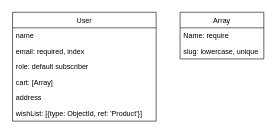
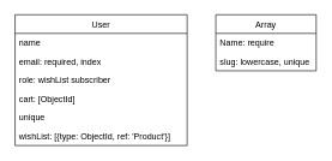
  <mxCell id="0" />
  <mxCell id="1" parent="0" />
  <mxCell id="2" value="User" style="swimlane;fontStyle=0;childLayout=stackLayout;horizontal=1;startSize=26;horizontalStack=0;resizeParent=1;resizeParentMax=0;resizeLast=0;collapsible=1;marginBottom=0;" vertex="1" parent="1"><mxGeometry x="20" y="20" width="240" height="182" as="geometry" /></mxCell>
  <mxCell id="3" value="name" style="text;strokeColor=none;fillColor=none;align=left;verticalAlign=top;spacingLeft=4;spacingRight=4;overflow=hidden;rotatable=0;points=[[0,0.5],[1,0.5]];portConstraint=eastwest;" vertex="1" parent="2"><mxGeometry y="26" width="240" height="26" as="geometry" /></mxCell>
  <mxCell id="4" value="email: required, index" style="text;strokeColor=none;fillColor=none;align=left;verticalAlign=top;spacingLeft=4;spacingRight=4;overflow=hidden;rotatable=0;points=[[0,0.5],[1,0.5]];portConstraint=eastwest;" vertex="1" parent="2"><mxGeometry y="52" width="240" height="26" as="geometry" /></mxCell>
- <mxCell id="5" value="role: default subscriber" style="text;strokeColor=none;fillColor=none;align=left;verticalAlign=top;spacingLeft=4;spacingRight=4;overflow=hidden;rotatable=0;points=[[0,0.5],[1,0.5]];portConstraint=eastwest;" vertex="1" parent="2"><mxGeometry y="78" width="240" height="26" as="geometry" /></mxCell>
- <mxCell id="6" value="cart: [Array]" style="text;strokeColor=none;fillColor=none;align=left;verticalAlign=top;spacingLeft=4;spacingRight=4;overflow=hidden;rotatable=0;points=[[0,0.5],[1,0.5]];portConstraint=eastwest;" vertex="1" parent="2"><mxGeometry y="104" width="240" height="26" as="geometry" /></mxCell>
- <mxCell id="7" value="address" style="text;strokeColor=none;fillColor=none;align=left;verticalAlign=top;spacingLeft=4;spacingRight=4;overflow=hidden;rotatable=0;points=[[0,0.5],[1,0.5]];portConstraint=eastwest;" vertex="1" parent="2"><mxGeometry y="130" width="240" height="26" as="geometry" /></mxCell>
+ <mxCell id="5" value="role: wishList subscriber" style="text;strokeColor=none;fillColor=none;align=left;verticalAlign=top;spacingLeft=4;spacingRight=4;overflow=hidden;rotatable=0;points=[[0,0.5],[1,0.5]];portConstraint=eastwest;" vertex="1" parent="2"><mxGeometry y="78" width="240" height="26" as="geometry" /></mxCell>
+ <mxCell id="6" value="cart: [ObjectId]" style="text;strokeColor=none;fillColor=none;align=left;verticalAlign=top;spacingLeft=4;spacingRight=4;overflow=hidden;rotatable=0;points=[[0,0.5],[1,0.5]];portConstraint=eastwest;" vertex="1" parent="2"><mxGeometry y="104" width="240" height="26" as="geometry" /></mxCell>
+ <mxCell id="7" value="unique" style="text;strokeColor=none;fillColor=none;align=left;verticalAlign=top;spacingLeft=4;spacingRight=4;overflow=hidden;rotatable=0;points=[[0,0.5],[1,0.5]];portConstraint=eastwest;" vertex="1" parent="2"><mxGeometry y="130" width="240" height="26" as="geometry" /></mxCell>
  <mxCell id="8" value="wishList: [{type: ObjectId, ref: 'Product'}]" style="text;strokeColor=none;fillColor=none;align=left;verticalAlign=top;spacingLeft=4;spacingRight=4;overflow=hidden;rotatable=0;points=[[0,0.5],[1,0.5]];portConstraint=eastwest;" vertex="1" parent="2"><mxGeometry y="156" width="240" height="26" as="geometry" /></mxCell>
  <mxCell id="9" value="Array" style="swimlane;fontStyle=0;childLayout=stackLayout;horizontal=1;startSize=26;horizontalStack=0;resizeParent=1;resizeParentMax=0;resizeLast=0;collapsible=1;marginBottom=0;" vertex="1" parent="1"><mxGeometry x="300" y="20" width="140" height="78" as="geometry" /></mxCell>
  <mxCell id="10" value="Name: require" style="text;strokeColor=none;fillColor=none;align=left;verticalAlign=top;spacingLeft=4;spacingRight=4;overflow=hidden;rotatable=0;points=[[0,0.5],[1,0.5]];portConstraint=eastwest;" vertex="1" parent="9"><mxGeometry y="26" width="140" height="26" as="geometry" /></mxCell>
  <mxCell id="11" value="slug: lowercase, unique" style="text;strokeColor=none;fillColor=none;align=left;verticalAlign=top;spacingLeft=4;spacingRight=4;overflow=hidden;rotatable=0;points=[[0,0.5],[1,0.5]];portConstraint=eastwest;" vertex="1" parent="9"><mxGeometry y="52" width="140" height="26" as="geometry" /></mxCell>
